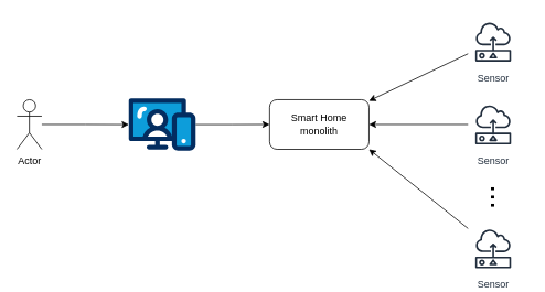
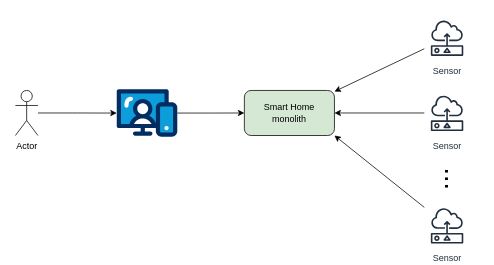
  <mxCell id="0" />
  <mxCell id="1" parent="0" />
- <mxCell id="2" value="Smart Home&lt;br&gt;monolith" style="rounded=1;whiteSpace=wrap;html=1;" parent="1" vertex="1"><mxGeometry x="325" y="120" width="120" height="60" as="geometry" /></mxCell>
+ <mxCell id="2" value="Smart Home&lt;br&gt;monolith" style="rounded=1;whiteSpace=wrap;html=1;fillColor=#d5e8d4;" parent="1" vertex="1"><mxGeometry x="325" y="120" width="120" height="60" as="geometry" /></mxCell>
  <mxCell id="3" style="edgeStyle=orthogonalEdgeStyle;rounded=0;orthogonalLoop=1;jettySize=auto;html=1;" edge="1" parent="1" source="4" target="6"><mxGeometry relative="1" as="geometry" /></mxCell>
  <mxCell id="4" value="Actor" style="shape=umlActor;verticalLabelPosition=bottom;verticalAlign=top;html=1;outlineConnect=0;" vertex="1" parent="1"><mxGeometry x="20" y="120" width="30" height="60" as="geometry" /></mxCell>
  <mxCell id="5" style="edgeStyle=orthogonalEdgeStyle;rounded=0;orthogonalLoop=1;jettySize=auto;html=1;entryX=0;entryY=0.5;entryDx=0;entryDy=0;" edge="1" parent="1" source="6" target="2"><mxGeometry relative="1" as="geometry" /></mxCell>
  <mxCell id="6" value="" style="verticalLabelPosition=bottom;aspect=fixed;html=1;shape=mxgraph.salesforce.web;" vertex="1" parent="1"><mxGeometry x="155" y="118.15" width="80.63" height="63.7" as="geometry" /></mxCell>
  <mxCell id="7" style="rounded=0;orthogonalLoop=1;jettySize=auto;html=1;" edge="1" parent="1" source="8" target="2"><mxGeometry relative="1" as="geometry" /></mxCell>
  <mxCell id="8" value="Sensor" style="sketch=0;outlineConnect=0;fontColor=#232F3E;gradientColor=none;strokeColor=#232F3E;fillColor=#ffffff;dashed=0;verticalLabelPosition=bottom;verticalAlign=top;align=center;html=1;fontSize=12;fontStyle=0;aspect=fixed;shape=mxgraph.aws4.resourceIcon;resIcon=mxgraph.aws4.sensor;fontFamily=Helvetica;" vertex="1" parent="1"><mxGeometry x="565" y="20" width="60" height="60" as="geometry" /></mxCell>
  <mxCell id="9" style="edgeStyle=orthogonalEdgeStyle;rounded=0;orthogonalLoop=1;jettySize=auto;html=1;" edge="1" parent="1" source="10" target="2"><mxGeometry relative="1" as="geometry" /></mxCell>
  <mxCell id="10" value="Sensor" style="sketch=0;outlineConnect=0;fontColor=#232F3E;gradientColor=none;strokeColor=#232F3E;fillColor=#ffffff;dashed=0;verticalLabelPosition=bottom;verticalAlign=top;align=center;html=1;fontSize=12;fontStyle=0;aspect=fixed;shape=mxgraph.aws4.resourceIcon;resIcon=mxgraph.aws4.sensor;fontFamily=Helvetica;" vertex="1" parent="1"><mxGeometry x="565" y="120" width="60" height="60" as="geometry" /></mxCell>
  <mxCell id="11" style="rounded=0;orthogonalLoop=1;jettySize=auto;html=1;entryX=1;entryY=1;entryDx=0;entryDy=0;" edge="1" parent="1" source="12" target="2"><mxGeometry relative="1" as="geometry" /></mxCell>
  <mxCell id="12" value="Sensor" style="sketch=0;outlineConnect=0;fontColor=#232F3E;gradientColor=none;strokeColor=#232F3E;fillColor=#ffffff;dashed=0;verticalLabelPosition=bottom;verticalAlign=top;align=center;html=1;fontSize=12;fontStyle=0;aspect=fixed;shape=mxgraph.aws4.resourceIcon;resIcon=mxgraph.aws4.sensor;fontFamily=Helvetica;" vertex="1" parent="1"><mxGeometry x="565" y="270" width="60" height="60" as="geometry" /></mxCell>
  <mxCell id="13" value="..." style="text;html=1;align=center;verticalAlign=middle;whiteSpace=wrap;rounded=0;rotation=90;fontSize=36;" vertex="1" parent="1"><mxGeometry x="576" y="223" width="60" height="30" as="geometry" /></mxCell>
